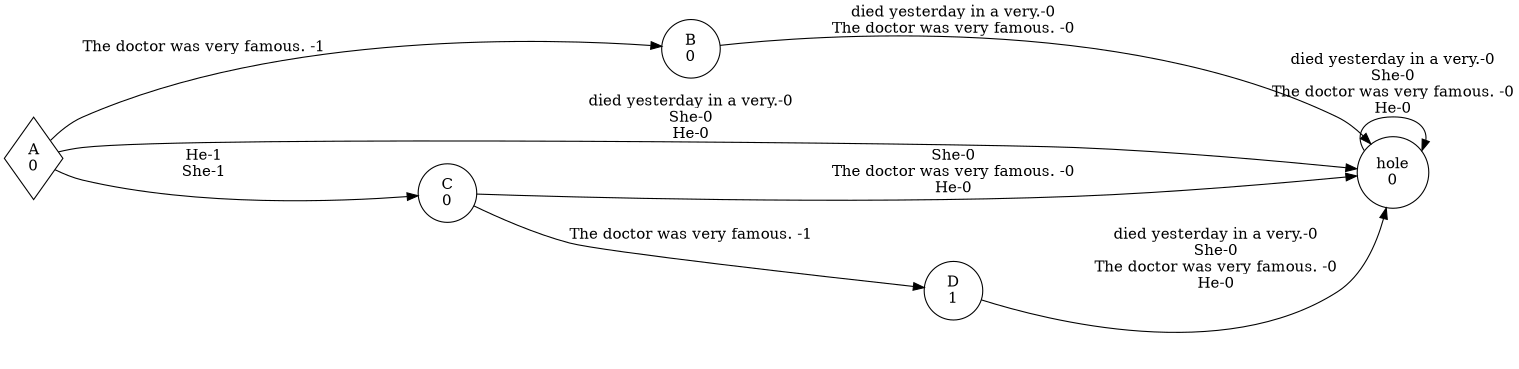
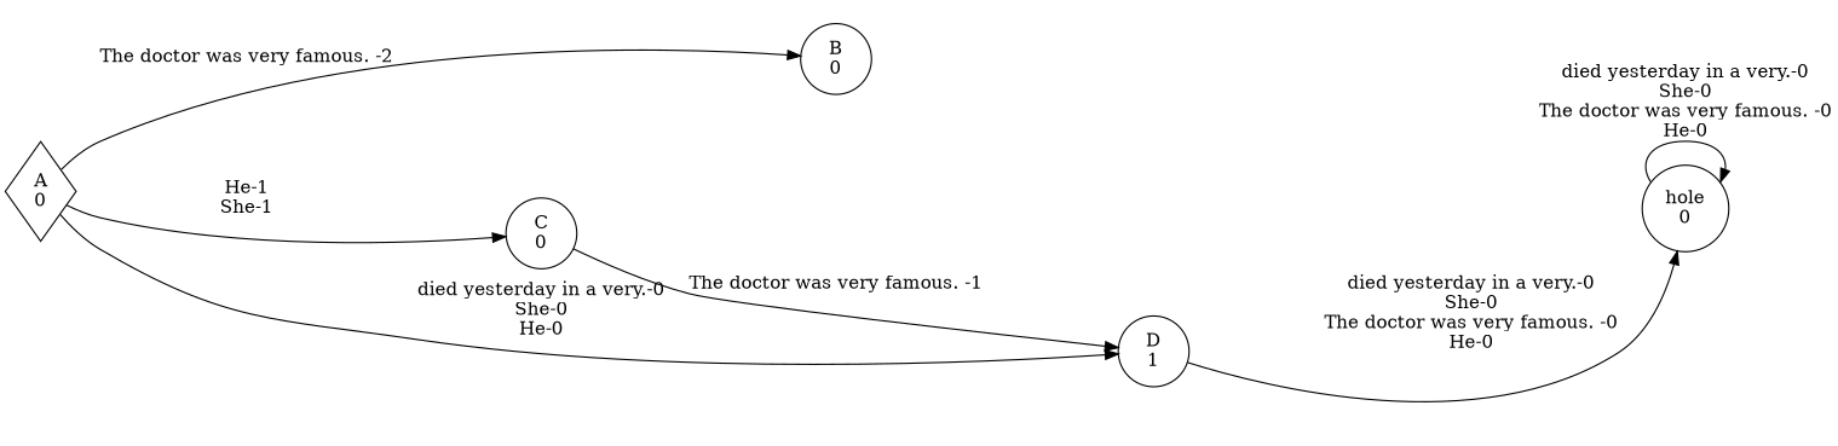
  digraph {
    rankdir=LR
    node [shape=circle]
    n1 [label="A\n0" shape=diamond]
    n2 [label="B\n0"]
    n3 [label="hole\n0"]
    n4 [label="C\n0"]
    n5 [label="D\n1"]
-   n1 -> n2 [label="The doctor was very famous. -1"]
-   n1 -> n3 [label="died yesterday in a very.-0\nShe-0\nHe-0"]
+   n1 -> n2 [label="The doctor was very famous. -2"]
+   n1 -> n5 [label="died yesterday in a very.-0\nShe-0\nHe-0"]
    n1 -> n4 [label="He-1\nShe-1"]
-   n2 -> n3 [label="died yesterday in a very.-0\nThe doctor was very famous. -0"]
    n3 -> n3 [label="died yesterday in a very.-0\nShe-0\nThe doctor was very famous. -0\nHe-0"]
-   n4 -> n3 [label="She-0\nThe doctor was very famous. -0\nHe-0"]
    n4 -> n5 [label="The doctor was very famous. -1"]
    n5 -> n3 [label="died yesterday in a very.-0\nShe-0\nThe doctor was very famous. -0\nHe-0"]
  }
